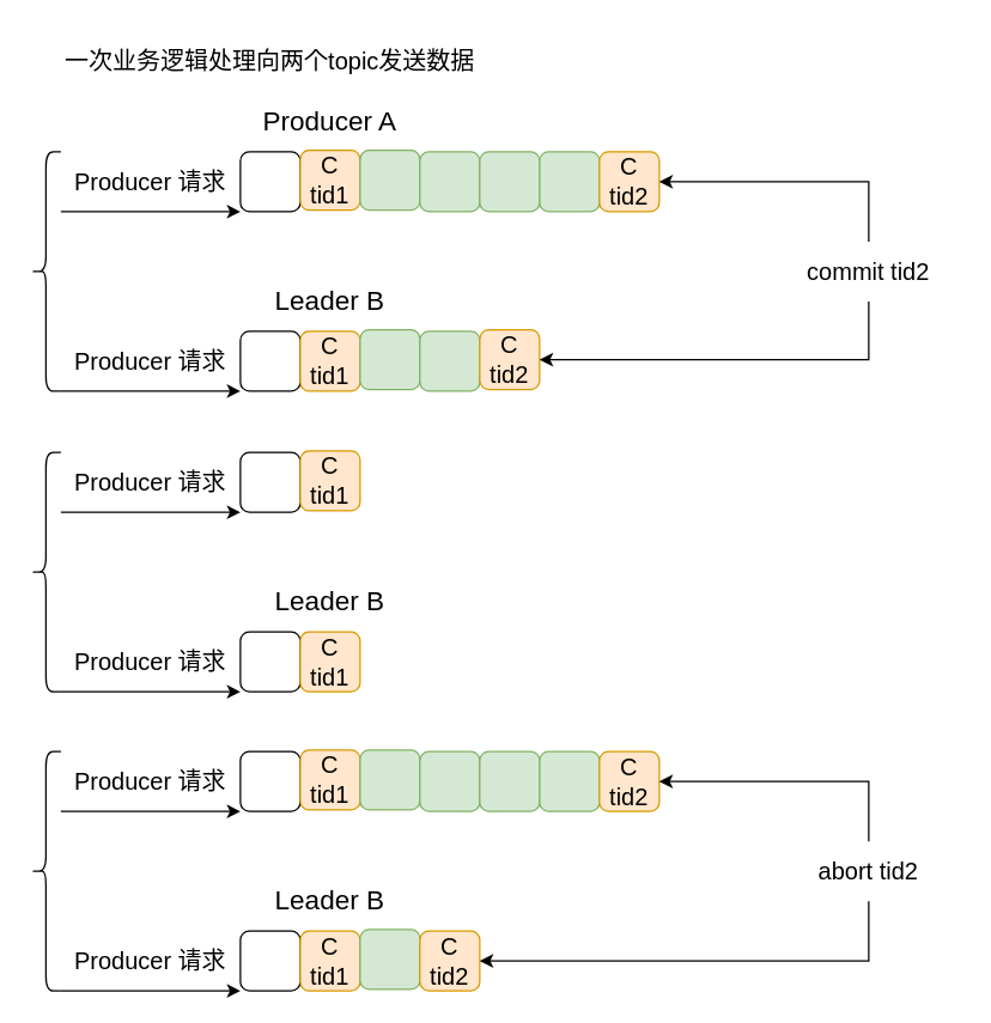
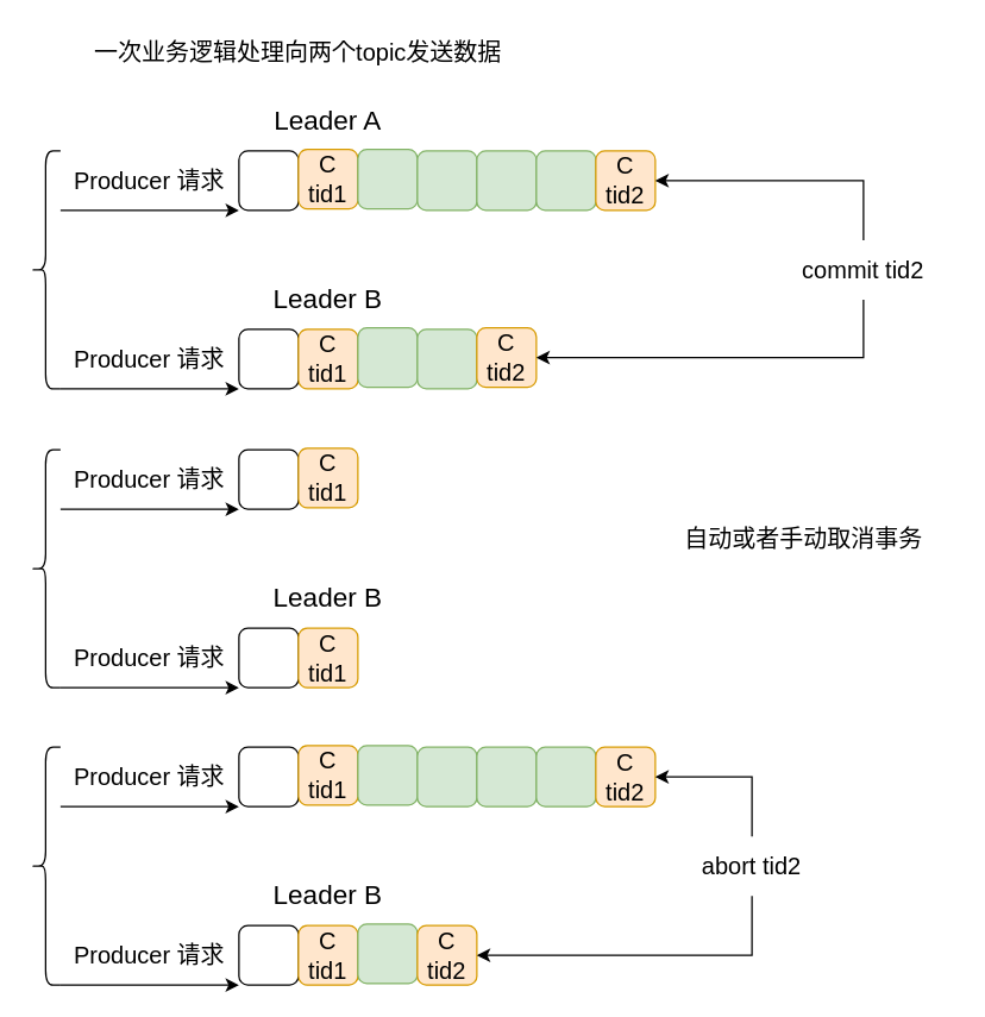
  <mxCell id="0" />
  <mxCell id="1" parent="0" />
  <mxCell id="2" value="" style="rounded=1;whiteSpace=wrap;html=1;" parent="1" vertex="1"><mxGeometry x="160" y="101" width="40" height="40" as="geometry" /></mxCell>
  <mxCell id="3" value="" style="endArrow=classic;html=1;exitX=0;exitY=1;exitDx=0;exitDy=0;" parent="1" edge="1" source="4"><mxGeometry width="50" height="50" relative="1" as="geometry"><mxPoint y="141" as="sourcePoint" x="-80" /><mxPoint x="160" y="141" as="targetPoint" /></mxGeometry></mxCell>
  <mxCell id="4" value="&lt;font style=&quot;font-size: 16px&quot;&gt;Producer 请求&lt;br&gt;&lt;/font&gt;" style="text;html=1;strokeColor=none;fillColor=none;align=center;verticalAlign=middle;whiteSpace=wrap;rounded=0;" parent="1" vertex="1"><mxGeometry x="40" y="101" width="120" height="40" as="geometry" /></mxCell>
- <mxCell id="5" value="&lt;font style=&quot;font-size: 18px&quot;&gt;Producer A&lt;/font&gt;" style="text;html=1;strokeColor=none;fillColor=none;align=center;verticalAlign=middle;whiteSpace=wrap;rounded=0;" vertex="1" parent="1"><mxGeometry x="160" y="61" width="120" height="40" as="geometry" /></mxCell>
+ <mxCell id="5" value="&lt;font style=&quot;font-size: 18px&quot;&gt;Leader A&lt;/font&gt;" style="text;html=1;strokeColor=none;fillColor=none;align=center;verticalAlign=middle;whiteSpace=wrap;rounded=0;" vertex="1" parent="1"><mxGeometry x="160" y="61" width="120" height="40" as="geometry" /></mxCell>
  <mxCell id="6" value="" style="rounded=1;whiteSpace=wrap;html=1;" vertex="1" parent="1"><mxGeometry x="160" y="221" width="40" height="40" as="geometry" /></mxCell>
  <mxCell id="7" value="" style="endArrow=classic;html=1;exitX=0;exitY=1;exitDx=0;exitDy=0;" edge="1" parent="1" source="8"><mxGeometry width="50" height="50" relative="1" as="geometry"><mxPoint y="261" as="sourcePoint" x="-80" /><mxPoint x="160" y="261" as="targetPoint" /></mxGeometry></mxCell>
  <mxCell id="8" value="&lt;font style=&quot;font-size: 16px&quot;&gt;Producer 请求&lt;br&gt;&lt;/font&gt;" style="text;html=1;strokeColor=none;fillColor=none;align=center;verticalAlign=middle;whiteSpace=wrap;rounded=0;" vertex="1" parent="1"><mxGeometry x="40" y="221" width="120" height="40" as="geometry" /></mxCell>
  <mxCell id="9" value="&lt;font style=&quot;font-size: 18px&quot;&gt;Leader B&lt;/font&gt;" style="text;html=1;strokeColor=none;fillColor=none;align=center;verticalAlign=middle;whiteSpace=wrap;rounded=0;" vertex="1" parent="1"><mxGeometry x="160" y="181" width="120" height="40" as="geometry" /></mxCell>
- <mxCell id="10" value="&lt;font style=&quot;font-size: 16px&quot;&gt;一次业务逻辑处理向两个topic发送数据&lt;/font&gt;" style="text;html=1;strokeColor=none;fillColor=none;align=center;verticalAlign=middle;whiteSpace=wrap;rounded=0;" vertex="1" parent="1"><mxGeometry x="40" y="20" width="280" height="40" as="geometry" /></mxCell>
+ <mxCell id="10" value="&lt;font style=&quot;font-size: 16px&quot;&gt;一次业务逻辑处理向两个topic发送数据&lt;/font&gt;" style="text;html=1;strokeColor=none;fillColor=none;align=center;verticalAlign=middle;whiteSpace=wrap;rounded=0;" vertex="1" parent="1"><mxGeometry x="60" y="15" width="280" height="40" as="geometry" /></mxCell>
  <mxCell id="11" value="" style="shape=curlyBracket;whiteSpace=wrap;html=1;rounded=1;" vertex="1" parent="1"><mxGeometry x="20" y="101" width="20" height="160" as="geometry" /></mxCell>
  <mxCell id="12" value="&lt;font style=&quot;font-size: 16px&quot;&gt;C&lt;br&gt;tid1&lt;br&gt;&lt;/font&gt;" style="rounded=1;whiteSpace=wrap;html=1;fillColor=#ffe6cc;strokeColor=#d79b00;" vertex="1" parent="1"><mxGeometry x="200" y="100" width="40" height="40" as="geometry" /></mxCell>
  <mxCell id="13" value="&lt;font style=&quot;font-size: 16px&quot;&gt;C&lt;br&gt;tid1&lt;br&gt;&lt;/font&gt;" style="rounded=1;whiteSpace=wrap;html=1;fillColor=#ffe6cc;strokeColor=#d79b00;" vertex="1" parent="1"><mxGeometry x="200" y="221" width="40" height="40" as="geometry" /></mxCell>
  <mxCell id="14" value="" style="rounded=1;whiteSpace=wrap;html=1;fillColor=#d5e8d4;strokeColor=#82b366;" vertex="1" parent="1"><mxGeometry x="240" y="100" width="40" height="40" as="geometry" /></mxCell>
  <mxCell id="15" value="" style="rounded=1;whiteSpace=wrap;html=1;fillColor=#d5e8d4;strokeColor=#82b366;" vertex="1" parent="1"><mxGeometry x="280" y="101" width="40" height="40" as="geometry" /></mxCell>
  <mxCell id="16" value="" style="rounded=1;whiteSpace=wrap;html=1;fillColor=#d5e8d4;strokeColor=#82b366;" vertex="1" parent="1"><mxGeometry x="320" y="101" width="40" height="40" as="geometry" /></mxCell>
  <mxCell id="17" value="" style="rounded=1;whiteSpace=wrap;html=1;fillColor=#d5e8d4;strokeColor=#82b366;" vertex="1" parent="1"><mxGeometry x="360" y="101" width="40" height="40" as="geometry" /></mxCell>
  <mxCell id="18" value="&lt;font style=&quot;font-size: 16px&quot;&gt;C&lt;br&gt;tid2&lt;br&gt;&lt;/font&gt;" style="rounded=1;whiteSpace=wrap;html=1;fillColor=#ffe6cc;strokeColor=#d79b00;" vertex="1" parent="1"><mxGeometry x="400" y="101" width="40" height="40" as="geometry" /></mxCell>
  <mxCell id="19" value="" style="rounded=1;whiteSpace=wrap;html=1;fillColor=#d5e8d4;strokeColor=#82b366;" vertex="1" parent="1"><mxGeometry x="240" y="220" width="40" height="40" as="geometry" /></mxCell>
  <mxCell id="20" value="" style="rounded=1;whiteSpace=wrap;html=1;fillColor=#d5e8d4;strokeColor=#82b366;" vertex="1" parent="1"><mxGeometry x="280" y="221" width="40" height="40" as="geometry" /></mxCell>
  <mxCell id="21" value="&lt;font style=&quot;font-size: 16px&quot;&gt;C&lt;br&gt;tid2&lt;br&gt;&lt;/font&gt;" style="rounded=1;whiteSpace=wrap;html=1;fillColor=#ffe6cc;strokeColor=#d79b00;" vertex="1" parent="1"><mxGeometry x="320" y="220" width="40" height="40" as="geometry" /></mxCell>
  <mxCell id="22" style="edgeStyle=orthogonalEdgeStyle;rounded=0;orthogonalLoop=1;jettySize=auto;html=1;entryX=1;entryY=0.5;entryDx=0;entryDy=0;exitX=0.5;exitY=0;exitDx=0;exitDy=0;" edge="1" parent="1" source="24" target="18"><mxGeometry relative="1" as="geometry" /></mxCell>
  <mxCell id="23" style="edgeStyle=orthogonalEdgeStyle;rounded=0;orthogonalLoop=1;jettySize=auto;html=1;entryX=1;entryY=0.5;entryDx=0;entryDy=0;exitX=0.5;exitY=1;exitDx=0;exitDy=0;" edge="1" parent="1" source="24" target="21"><mxGeometry relative="1" as="geometry" /></mxCell>
  <mxCell id="24" value="&lt;font style=&quot;font-size: 16px&quot;&gt;commit tid2&lt;/font&gt;" style="text;html=1;strokeColor=none;fillColor=none;align=center;verticalAlign=middle;whiteSpace=wrap;rounded=0;" vertex="1" parent="1"><mxGeometry x="520" y="161" width="120" height="40" as="geometry" /></mxCell>
  <mxCell id="25" value="" style="rounded=1;whiteSpace=wrap;html=1;" vertex="1" parent="1"><mxGeometry x="160" y="302" width="40" height="40" as="geometry" /></mxCell>
  <mxCell id="26" value="" style="endArrow=classic;html=1;exitX=0;exitY=1;exitDx=0;exitDy=0;" edge="1" parent="1" source="27"><mxGeometry width="50" height="50" relative="1" as="geometry"><mxPoint y="342" as="sourcePoint" x="-80" /><mxPoint x="160" y="342" as="targetPoint" /></mxGeometry></mxCell>
  <mxCell id="27" value="&lt;font style=&quot;font-size: 16px&quot;&gt;Producer 请求&lt;br&gt;&lt;/font&gt;" style="text;html=1;strokeColor=none;fillColor=none;align=center;verticalAlign=middle;whiteSpace=wrap;rounded=0;" vertex="1" parent="1"><mxGeometry x="40" y="302" width="120" height="40" as="geometry" /></mxCell>
  <mxCell id="28" value="" style="rounded=1;whiteSpace=wrap;html=1;" vertex="1" parent="1"><mxGeometry x="160" y="422" width="40" height="40" as="geometry" /></mxCell>
  <mxCell id="29" value="" style="endArrow=classic;html=1;exitX=0;exitY=1;exitDx=0;exitDy=0;" edge="1" parent="1" source="30"><mxGeometry width="50" height="50" relative="1" as="geometry"><mxPoint y="462" as="sourcePoint" x="-80" /><mxPoint x="160" y="462" as="targetPoint" /></mxGeometry></mxCell>
  <mxCell id="30" value="&lt;font style=&quot;font-size: 16px&quot;&gt;Producer 请求&lt;br&gt;&lt;/font&gt;" style="text;html=1;strokeColor=none;fillColor=none;align=center;verticalAlign=middle;whiteSpace=wrap;rounded=0;" vertex="1" parent="1"><mxGeometry x="40" y="422" width="120" height="40" as="geometry" /></mxCell>
  <mxCell id="31" value="&lt;font style=&quot;font-size: 18px&quot;&gt;Leader B&lt;/font&gt;" style="text;html=1;strokeColor=none;fillColor=none;align=center;verticalAlign=middle;whiteSpace=wrap;rounded=0;" vertex="1" parent="1"><mxGeometry x="160" y="382" width="120" height="40" as="geometry" /></mxCell>
  <mxCell id="32" value="&lt;font style=&quot;font-size: 16px&quot;&gt;C&lt;br&gt;tid1&lt;br&gt;&lt;/font&gt;" style="rounded=1;whiteSpace=wrap;html=1;fillColor=#ffe6cc;strokeColor=#d79b00;" vertex="1" parent="1"><mxGeometry x="200" y="301" width="40" height="40" as="geometry" /></mxCell>
  <mxCell id="33" value="&lt;font style=&quot;font-size: 16px&quot;&gt;C&lt;br&gt;tid1&lt;br&gt;&lt;/font&gt;" style="rounded=1;whiteSpace=wrap;html=1;fillColor=#ffe6cc;strokeColor=#d79b00;" vertex="1" parent="1"><mxGeometry x="200" y="422" width="40" height="40" as="geometry" /></mxCell>
  <mxCell id="34" value="" style="shape=curlyBracket;whiteSpace=wrap;html=1;rounded=1;" vertex="1" parent="1"><mxGeometry x="20" y="302" width="20" height="160" as="geometry" /></mxCell>
+ <mxCell id="35" value="&lt;span style=&quot;font-size: 16px&quot;&gt;自动或者手动取消事务&lt;/span&gt;" style="text;html=1;strokeColor=none;fillColor=none;align=center;verticalAlign=middle;whiteSpace=wrap;rounded=0;" vertex="1" parent="1"><mxGeometry x="440" y="341" width="200" height="41" as="geometry" /></mxCell>
  <mxCell id="36" value="" style="rounded=1;whiteSpace=wrap;html=1;" vertex="1" parent="1"><mxGeometry x="160" y="502" width="40" height="40" as="geometry" /></mxCell>
  <mxCell id="37" value="" style="endArrow=classic;html=1;exitX=0;exitY=1;exitDx=0;exitDy=0;" edge="1" parent="1" source="38"><mxGeometry width="50" height="50" relative="1" as="geometry"><mxPoint y="542" as="sourcePoint" x="-80" /><mxPoint x="160" y="542" as="targetPoint" /></mxGeometry></mxCell>
  <mxCell id="38" value="&lt;font style=&quot;font-size: 16px&quot;&gt;Producer 请求&lt;br&gt;&lt;/font&gt;" style="text;html=1;strokeColor=none;fillColor=none;align=center;verticalAlign=middle;whiteSpace=wrap;rounded=0;" vertex="1" parent="1"><mxGeometry x="40" y="502" width="120" height="40" as="geometry" /></mxCell>
  <mxCell id="39" value="" style="rounded=1;whiteSpace=wrap;html=1;" vertex="1" parent="1"><mxGeometry x="160" y="622" width="40" height="40" as="geometry" /></mxCell>
  <mxCell id="40" value="" style="endArrow=classic;html=1;exitX=0;exitY=1;exitDx=0;exitDy=0;" edge="1" parent="1" source="41"><mxGeometry width="50" height="50" relative="1" as="geometry"><mxPoint y="662" as="sourcePoint" x="-80" /><mxPoint x="160" y="662" as="targetPoint" /></mxGeometry></mxCell>
  <mxCell id="41" value="&lt;font style=&quot;font-size: 16px&quot;&gt;Producer 请求&lt;br&gt;&lt;/font&gt;" style="text;html=1;strokeColor=none;fillColor=none;align=center;verticalAlign=middle;whiteSpace=wrap;rounded=0;" vertex="1" parent="1"><mxGeometry x="40" y="622" width="120" height="40" as="geometry" /></mxCell>
  <mxCell id="42" value="&lt;font style=&quot;font-size: 18px&quot;&gt;Leader B&lt;/font&gt;" style="text;html=1;strokeColor=none;fillColor=none;align=center;verticalAlign=middle;whiteSpace=wrap;rounded=0;" vertex="1" parent="1"><mxGeometry x="160" y="582" width="120" height="40" as="geometry" /></mxCell>
  <mxCell id="43" value="&lt;font style=&quot;font-size: 16px&quot;&gt;C&lt;br&gt;tid1&lt;br&gt;&lt;/font&gt;" style="rounded=1;whiteSpace=wrap;html=1;fillColor=#ffe6cc;strokeColor=#d79b00;" vertex="1" parent="1"><mxGeometry x="200" y="501" width="40" height="40" as="geometry" /></mxCell>
  <mxCell id="44" value="&lt;font style=&quot;font-size: 16px&quot;&gt;C&lt;br&gt;tid1&lt;br&gt;&lt;/font&gt;" style="rounded=1;whiteSpace=wrap;html=1;fillColor=#ffe6cc;strokeColor=#d79b00;" vertex="1" parent="1"><mxGeometry x="200" y="622" width="40" height="40" as="geometry" /></mxCell>
  <mxCell id="45" value="" style="rounded=1;whiteSpace=wrap;html=1;fillColor=#d5e8d4;strokeColor=#82b366;" vertex="1" parent="1"><mxGeometry x="240" y="501" width="40" height="40" as="geometry" /></mxCell>
  <mxCell id="46" value="" style="rounded=1;whiteSpace=wrap;html=1;fillColor=#d5e8d4;strokeColor=#82b366;" vertex="1" parent="1"><mxGeometry x="280" y="502" width="40" height="40" as="geometry" /></mxCell>
  <mxCell id="47" value="" style="rounded=1;whiteSpace=wrap;html=1;fillColor=#d5e8d4;strokeColor=#82b366;" vertex="1" parent="1"><mxGeometry x="320" y="502" width="40" height="40" as="geometry" /></mxCell>
  <mxCell id="48" value="" style="rounded=1;whiteSpace=wrap;html=1;fillColor=#d5e8d4;strokeColor=#82b366;" vertex="1" parent="1"><mxGeometry x="360" y="502" width="40" height="40" as="geometry" /></mxCell>
  <mxCell id="49" value="&lt;font style=&quot;font-size: 16px&quot;&gt;C&lt;br&gt;tid2&lt;br&gt;&lt;/font&gt;" style="rounded=1;whiteSpace=wrap;html=1;fillColor=#ffe6cc;strokeColor=#d79b00;" vertex="1" parent="1"><mxGeometry x="400" y="502" width="40" height="40" as="geometry" /></mxCell>
  <mxCell id="50" value="" style="rounded=1;whiteSpace=wrap;html=1;fillColor=#d5e8d4;strokeColor=#82b366;" vertex="1" parent="1"><mxGeometry x="240" y="621" width="40" height="40" as="geometry" /></mxCell>
  <mxCell id="51" value="&lt;font style=&quot;font-size: 16px&quot;&gt;C&lt;br&gt;tid2&lt;br&gt;&lt;/font&gt;" style="rounded=1;whiteSpace=wrap;html=1;fillColor=#ffe6cc;strokeColor=#d79b00;" vertex="1" parent="1"><mxGeometry x="280" y="622" width="40" height="40" as="geometry" /></mxCell>
  <mxCell id="52" style="edgeStyle=orthogonalEdgeStyle;rounded=0;orthogonalLoop=1;jettySize=auto;html=1;entryX=1;entryY=0.5;entryDx=0;entryDy=0;exitX=0.5;exitY=0;exitDx=0;exitDy=0;" edge="1" parent="1" source="54" target="49"><mxGeometry relative="1" as="geometry" /></mxCell>
  <mxCell id="53" style="edgeStyle=orthogonalEdgeStyle;rounded=0;orthogonalLoop=1;jettySize=auto;html=1;entryX=1;entryY=0.5;entryDx=0;entryDy=0;exitX=0.5;exitY=1;exitDx=0;exitDy=0;" edge="1" parent="1" source="54" target="51"><mxGeometry relative="1" as="geometry" /></mxCell>
- <mxCell id="54" value="&lt;font style=&quot;font-size: 16px&quot;&gt;abort tid2&lt;/font&gt;" style="text;html=1;strokeColor=none;fillColor=none;align=center;verticalAlign=middle;whiteSpace=wrap;rounded=0;" vertex="1" parent="1"><mxGeometry x="520" y="562" width="120" height="40" as="geometry" /></mxCell>
+ <mxCell id="54" value="&lt;font style=&quot;font-size: 16px&quot;&gt;abort tid2&lt;/font&gt;" style="text;html=1;strokeColor=none;fillColor=none;align=center;verticalAlign=middle;whiteSpace=wrap;rounded=0;" vertex="1" parent="1"><mxGeometry x="445" y="562" width="120" height="40" as="geometry" /></mxCell>
  <mxCell id="55" value="" style="shape=curlyBracket;whiteSpace=wrap;html=1;rounded=1;" vertex="1" parent="1"><mxGeometry x="20" y="502" width="20" height="160" as="geometry" /></mxCell>
